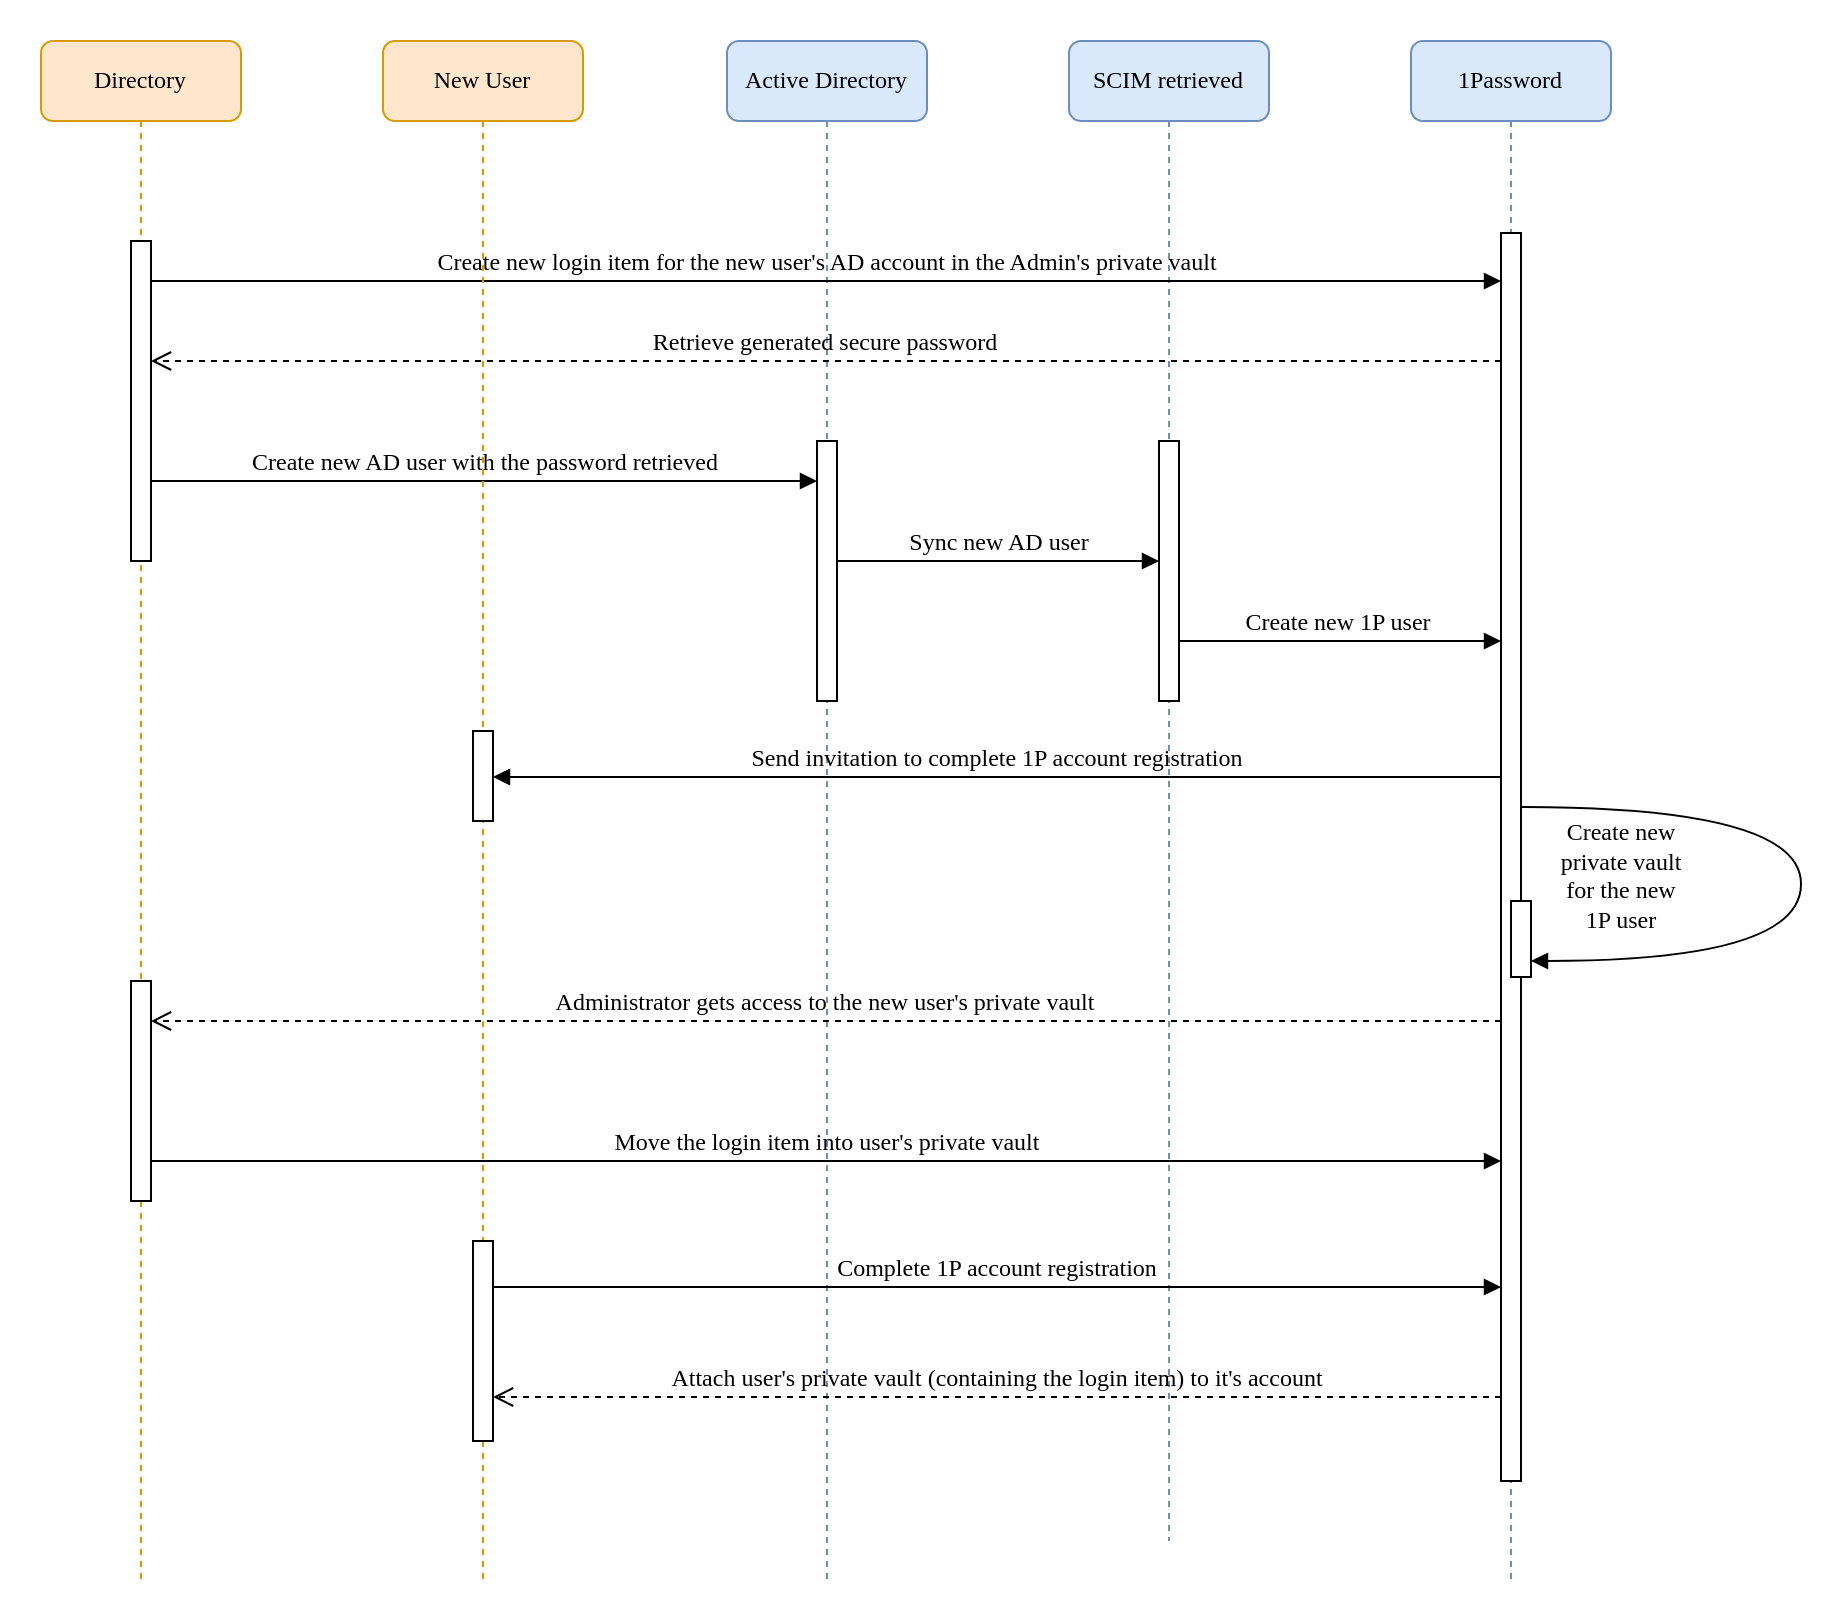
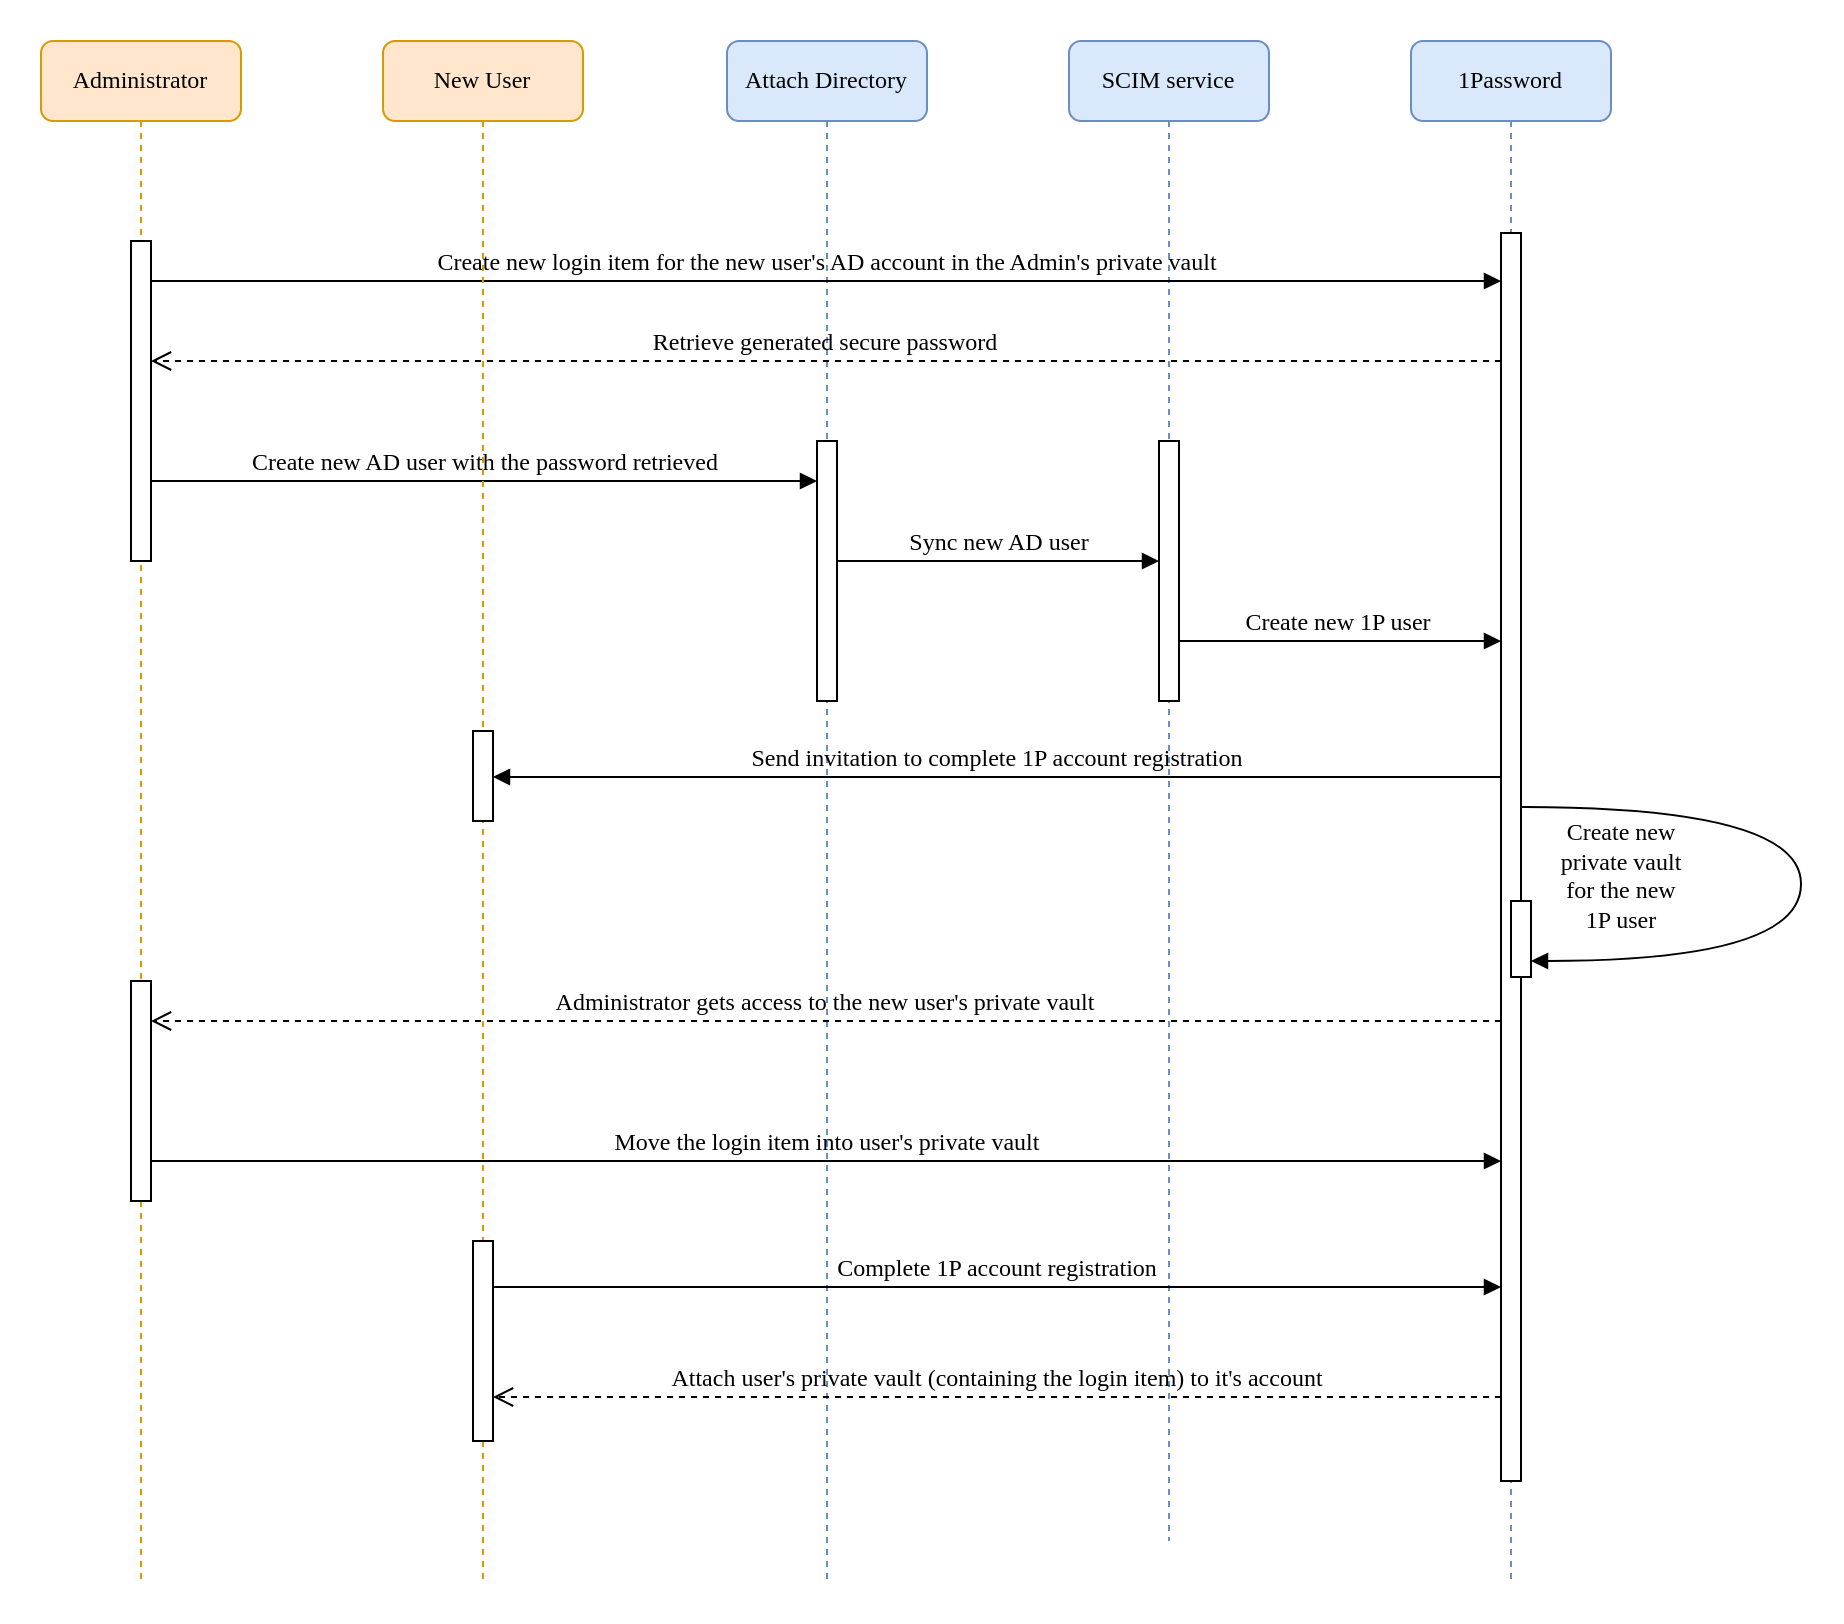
  <mxCell id="0" />
  <mxCell id="1" parent="0" />
- <mxCell id="2" value="Active Directory" style="shape=umlLifeline;perimeter=lifelinePerimeter;whiteSpace=wrap;html=1;container=1;collapsible=0;recursiveResize=0;outlineConnect=0;rounded=1;shadow=0;comic=0;labelBackgroundColor=none;strokeColor=#6c8ebf;strokeWidth=1;fillColor=#dae8fc;fontFamily=Verdana;fontSize=12;align=center;" parent="1" vertex="1"><mxGeometry x="363" y="20" width="100" height="770" as="geometry" /></mxCell>
+ <mxCell id="2" value="Attach Directory" style="shape=umlLifeline;perimeter=lifelinePerimeter;whiteSpace=wrap;html=1;container=1;collapsible=0;recursiveResize=0;outlineConnect=0;rounded=1;shadow=0;comic=0;labelBackgroundColor=none;strokeColor=#6c8ebf;strokeWidth=1;fillColor=#dae8fc;fontFamily=Verdana;fontSize=12;align=center;" parent="1" vertex="1"><mxGeometry x="363" y="20" width="100" height="770" as="geometry" /></mxCell>
  <mxCell id="3" value="" style="html=1;points=[];perimeter=orthogonalPerimeter;rounded=0;shadow=0;comic=0;labelBackgroundColor=none;strokeColor=#000000;strokeWidth=1;fillColor=#FFFFFF;fontFamily=Verdana;fontSize=12;fontColor=#000000;align=center;" parent="2" vertex="1"><mxGeometry x="45" y="200" width="10" height="130" as="geometry" /></mxCell>
- <mxCell id="4" value="&lt;span&gt;SCIM retrieved&lt;/span&gt;" style="shape=umlLifeline;perimeter=lifelinePerimeter;whiteSpace=wrap;html=1;container=1;collapsible=0;recursiveResize=0;outlineConnect=0;rounded=1;shadow=0;comic=0;labelBackgroundColor=none;strokeColor=#6c8ebf;strokeWidth=1;fillColor=#dae8fc;fontFamily=Verdana;fontSize=12;align=center;" parent="1" vertex="1"><mxGeometry x="534" y="20" width="100" height="750" as="geometry" /></mxCell>
+ <mxCell id="4" value="&lt;span&gt;SCIM service&lt;/span&gt;" style="shape=umlLifeline;perimeter=lifelinePerimeter;whiteSpace=wrap;html=1;container=1;collapsible=0;recursiveResize=0;outlineConnect=0;rounded=1;shadow=0;comic=0;labelBackgroundColor=none;strokeColor=#6c8ebf;strokeWidth=1;fillColor=#dae8fc;fontFamily=Verdana;fontSize=12;align=center;" parent="1" vertex="1"><mxGeometry x="534" y="20" width="100" height="750" as="geometry" /></mxCell>
  <mxCell id="5" value="" style="html=1;points=[];perimeter=orthogonalPerimeter;rounded=0;shadow=0;comic=0;labelBackgroundColor=none;strokeColor=#000000;strokeWidth=1;fillColor=#FFFFFF;fontFamily=Verdana;fontSize=12;fontColor=#000000;align=center;" parent="4" vertex="1"><mxGeometry x="45" y="200" width="10" height="130" as="geometry" /></mxCell>
  <mxCell id="6" value="1Password" style="shape=umlLifeline;perimeter=lifelinePerimeter;whiteSpace=wrap;html=1;container=1;collapsible=0;recursiveResize=0;outlineConnect=0;rounded=1;shadow=0;comic=0;labelBackgroundColor=none;strokeColor=#6c8ebf;strokeWidth=1;fillColor=#dae8fc;fontFamily=Verdana;fontSize=12;align=center;" parent="1" vertex="1"><mxGeometry x="705" y="20" width="100" height="770" as="geometry" /></mxCell>
- <mxCell id="7" value="Directory" style="shape=umlLifeline;perimeter=lifelinePerimeter;whiteSpace=wrap;html=1;container=1;collapsible=0;recursiveResize=0;outlineConnect=0;rounded=1;shadow=0;comic=0;labelBackgroundColor=none;strokeColor=#d79b00;strokeWidth=1;fillColor=#ffe6cc;fontFamily=Verdana;fontSize=12;align=center;" parent="1" vertex="1"><mxGeometry x="20" y="20" width="100" height="770" as="geometry" /></mxCell>
+ <mxCell id="7" value="Administrator" style="shape=umlLifeline;perimeter=lifelinePerimeter;whiteSpace=wrap;html=1;container=1;collapsible=0;recursiveResize=0;outlineConnect=0;rounded=1;shadow=0;comic=0;labelBackgroundColor=none;strokeColor=#d79b00;strokeWidth=1;fillColor=#ffe6cc;fontFamily=Verdana;fontSize=12;align=center;" parent="1" vertex="1"><mxGeometry x="20" y="20" width="100" height="770" as="geometry" /></mxCell>
  <mxCell id="8" value="" style="html=1;points=[];perimeter=orthogonalPerimeter;rounded=0;shadow=0;comic=0;labelBackgroundColor=none;strokeColor=#000000;strokeWidth=1;fillColor=#FFFFFF;fontFamily=Verdana;fontSize=12;fontColor=#000000;align=center;" parent="7" vertex="1"><mxGeometry x="45" y="100" width="10" height="160" as="geometry" /></mxCell>
  <mxCell id="9" value="" style="html=1;points=[];perimeter=orthogonalPerimeter;rounded=0;shadow=0;comic=0;labelBackgroundColor=none;strokeColor=#000000;strokeWidth=1;fillColor=#FFFFFF;fontFamily=Verdana;fontSize=12;fontColor=#000000;align=center;" vertex="1" parent="7"><mxGeometry x="45" y="470" width="10" height="110" as="geometry" /></mxCell>
  <mxCell id="10" value="" style="html=1;points=[];perimeter=orthogonalPerimeter;rounded=0;shadow=0;comic=0;labelBackgroundColor=none;strokeColor=#000000;strokeWidth=1;fillColor=#FFFFFF;fontFamily=Verdana;fontSize=12;fontColor=#000000;align=center;" parent="1" vertex="1"><mxGeometry x="750" y="116" width="10" height="624" as="geometry" /></mxCell>
  <mxCell id="11" value="Create new 1P user&amp;nbsp;" style="html=1;verticalAlign=bottom;endArrow=block;labelBackgroundColor=none;fontFamily=Verdana;fontSize=12;edgeStyle=elbowEdgeStyle;elbow=vertical;" parent="1" source="5" target="10" edge="1"><mxGeometry relative="1" as="geometry"><mxPoint x="620" y="160" as="sourcePoint" /><Array as="points"><mxPoint x="660" y="320" /><mxPoint x="570" y="160" /></Array></mxGeometry></mxCell>
  <mxCell id="12" value="Sync new AD user" style="html=1;verticalAlign=bottom;endArrow=block;labelBackgroundColor=none;fontFamily=Verdana;fontSize=12;edgeStyle=elbowEdgeStyle;elbow=vertical;" parent="1" source="3" target="5" edge="1"><mxGeometry relative="1" as="geometry"><mxPoint x="405" y="281" as="sourcePoint" /><mxPoint x="555" y="281" as="targetPoint" /><Array as="points"><mxPoint x="499" y="280" /></Array></mxGeometry></mxCell>
  <mxCell id="13" value="Retrieve generated secure password" style="html=1;verticalAlign=bottom;endArrow=open;dashed=1;endSize=8;labelBackgroundColor=none;fontFamily=Verdana;fontSize=12;edgeStyle=elbowEdgeStyle;elbow=vertical;" parent="1" source="10" target="8" edge="1"><mxGeometry relative="1" as="geometry"><mxPoint x="650" y="246" as="targetPoint" /><Array as="points"><mxPoint x="370" y="180" /><mxPoint x="700" y="200" /></Array></mxGeometry></mxCell>
  <mxCell id="14" value="Create new login item for the new user's AD account in the Admin's private vault" style="html=1;verticalAlign=bottom;endArrow=block;labelBackgroundColor=none;fontFamily=Verdana;fontSize=12;edgeStyle=elbowEdgeStyle;elbow=vertical;" parent="1" source="8" target="10" edge="1"><mxGeometry relative="1" as="geometry"><mxPoint x="220" y="130" as="sourcePoint" /><Array as="points"><mxPoint x="370" y="140" /></Array></mxGeometry></mxCell>
  <mxCell id="15" value="Create new AD user with the password retrieved" style="html=1;verticalAlign=bottom;endArrow=block;labelBackgroundColor=none;fontFamily=Verdana;fontSize=12;edgeStyle=elbowEdgeStyle;elbow=vertical;" parent="1" source="8" target="3" edge="1"><mxGeometry relative="1" as="geometry"><mxPoint x="370" y="140" as="sourcePoint" /><Array as="points"><mxPoint x="170" y="240" /><mxPoint x="180" y="240" /></Array></mxGeometry></mxCell>
  <mxCell id="16" value="" style="html=1;points=[];perimeter=orthogonalPerimeter;rounded=0;shadow=0;comic=0;labelBackgroundColor=none;strokeColor=#000000;strokeWidth=1;fillColor=#FFFFFF;fontFamily=Verdana;fontSize=12;fontColor=#000000;align=center;" parent="1" vertex="1"><mxGeometry x="755" y="450" width="10" height="38" as="geometry" /></mxCell>
  <mxCell id="17" value="Create new &lt;br&gt;private vault &lt;br&gt;for the new &lt;br&gt;1P user" style="html=1;verticalAlign=bottom;endArrow=block;labelBackgroundColor=none;fontFamily=Verdana;fontSize=12;elbow=vertical;edgeStyle=orthogonalEdgeStyle;curved=1;" parent="1" target="16" edge="1"><mxGeometry x="0.744" y="-11" relative="1" as="geometry"><mxPoint x="760" y="403" as="sourcePoint" /><mxPoint x="760" y="203" as="targetPoint" /><Array as="points"><mxPoint x="900" y="403" /><mxPoint x="900" y="480" /></Array><mxPoint as="offset" /></mxGeometry></mxCell>
  <mxCell id="18" value="Administrator gets access to the new user's private vault" style="html=1;verticalAlign=bottom;endArrow=open;dashed=1;endSize=8;labelBackgroundColor=none;fontFamily=Verdana;fontSize=12;edgeStyle=elbowEdgeStyle;elbow=vertical;" edge="1" parent="1" source="10" target="9"><mxGeometry relative="1" as="geometry"><mxPoint x="85" y="190" as="targetPoint" /><Array as="points"><mxPoint x="340" y="510" /><mxPoint x="550" y="400" /><mxPoint x="710" y="210" /></Array><mxPoint x="587" y="400" as="sourcePoint" /></mxGeometry></mxCell>
  <mxCell id="19" value="Move the login item into user's private vault" style="html=1;verticalAlign=bottom;endArrow=block;labelBackgroundColor=none;fontFamily=Verdana;fontSize=12;edgeStyle=elbowEdgeStyle;elbow=vertical;" edge="1" parent="1" source="9" target="10"><mxGeometry relative="1" as="geometry"><mxPoint x="80" y="570" as="sourcePoint" /><mxPoint x="645" y="570" as="targetPoint" /><Array as="points"><mxPoint x="375" y="580" /></Array></mxGeometry></mxCell>
  <mxCell id="20" value="New User" style="shape=umlLifeline;perimeter=lifelinePerimeter;whiteSpace=wrap;html=1;container=1;collapsible=0;recursiveResize=0;outlineConnect=0;rounded=1;shadow=0;comic=0;labelBackgroundColor=none;strokeColor=#d79b00;strokeWidth=1;fillColor=#ffe6cc;fontFamily=Verdana;fontSize=12;align=center;" vertex="1" parent="1"><mxGeometry x="191" y="20" width="100" height="770" as="geometry" /></mxCell>
  <mxCell id="21" value="" style="html=1;points=[];perimeter=orthogonalPerimeter;rounded=0;shadow=0;comic=0;labelBackgroundColor=none;strokeColor=#000000;strokeWidth=1;fillColor=#FFFFFF;fontFamily=Verdana;fontSize=12;fontColor=#000000;align=center;" vertex="1" parent="20"><mxGeometry x="45" y="345" width="10" height="45" as="geometry" /></mxCell>
  <mxCell id="22" value="" style="html=1;points=[];perimeter=orthogonalPerimeter;rounded=0;shadow=0;comic=0;labelBackgroundColor=none;strokeColor=#000000;strokeWidth=1;fillColor=#FFFFFF;fontFamily=Verdana;fontSize=12;fontColor=#000000;align=center;" vertex="1" parent="20"><mxGeometry x="45" y="600" width="10" height="100" as="geometry" /></mxCell>
  <mxCell id="23" value="Send invitation to complete 1P account registration" style="html=1;verticalAlign=bottom;endArrow=block;labelBackgroundColor=none;fontFamily=Verdana;fontSize=12;edgeStyle=elbowEdgeStyle;elbow=vertical;" edge="1" parent="1" source="10" target="21"><mxGeometry relative="1" as="geometry"><mxPoint x="465" y="330" as="sourcePoint" /><Array as="points"><mxPoint x="410" y="388" /><mxPoint x="470" y="170" /></Array><mxPoint x="650" y="330" as="targetPoint" /></mxGeometry></mxCell>
  <mxCell id="24" value="Complete 1P account registration" style="html=1;verticalAlign=bottom;endArrow=block;labelBackgroundColor=none;fontFamily=Verdana;fontSize=12;edgeStyle=elbowEdgeStyle;elbow=vertical;" edge="1" parent="1" source="22"><mxGeometry relative="1" as="geometry"><mxPoint x="85" y="600" as="sourcePoint" /><mxPoint x="750" y="643" as="targetPoint" /><Array as="points"><mxPoint x="460" y="643" /></Array></mxGeometry></mxCell>
  <mxCell id="25" value="Attach user's private vault (containing the login item) to it's account" style="html=1;verticalAlign=bottom;endArrow=open;dashed=1;endSize=8;labelBackgroundColor=none;fontFamily=Verdana;fontSize=12;edgeStyle=elbowEdgeStyle;elbow=vertical;" edge="1" parent="1"><mxGeometry relative="1" as="geometry"><mxPoint x="246" y="698" as="targetPoint" /><Array as="points"><mxPoint x="440" y="698" /><mxPoint x="560" y="398" /><mxPoint x="720" y="208" /></Array><mxPoint x="750" y="698" as="sourcePoint" /></mxGeometry></mxCell>
